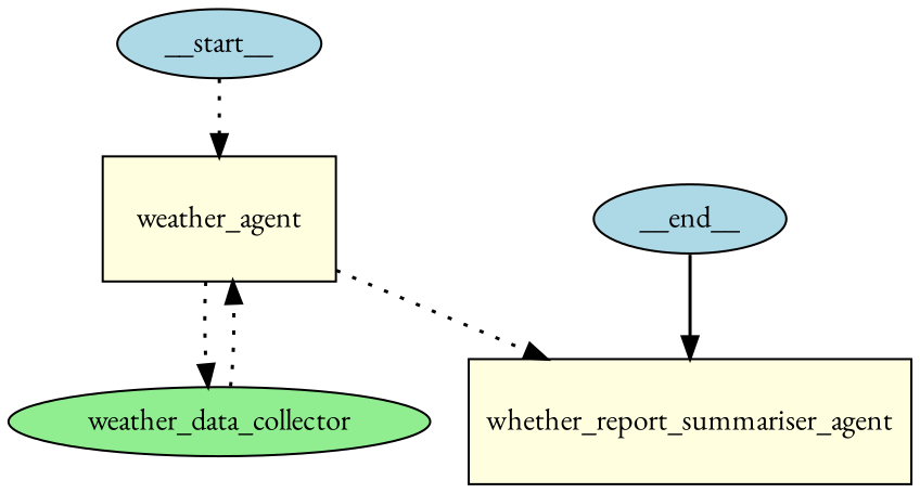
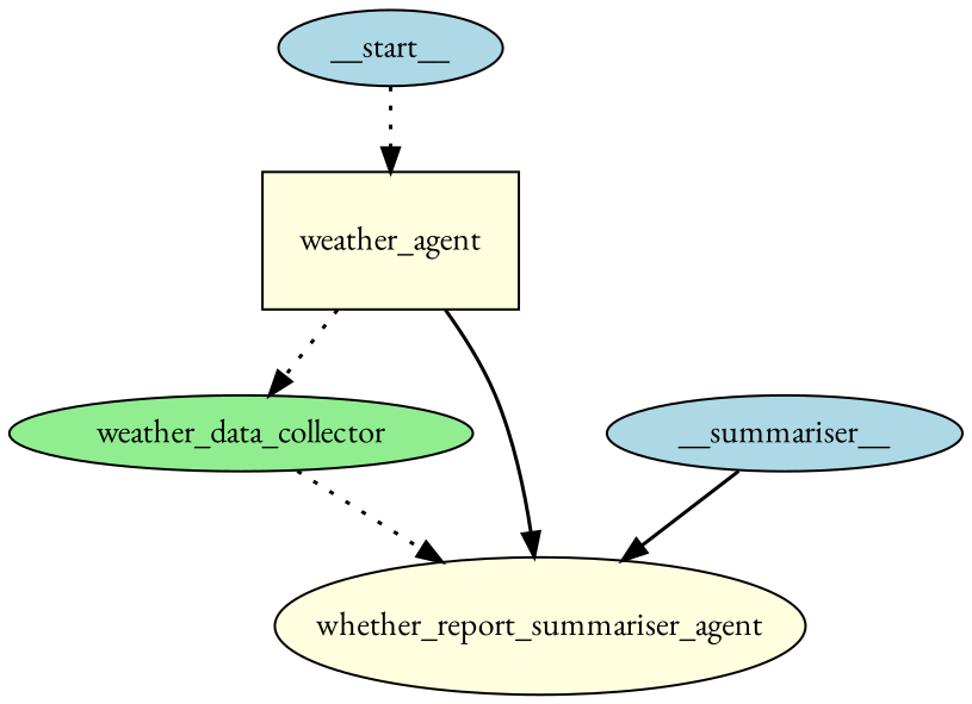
  digraph {
    fontname="EB Garamond"
    splines=true
    node [fillcolor=lightblue fontname="EB Garamond" shape=ellipse style=filled]
    edge [fontname="EB Garamond" penwidth=1.5 style=dotted]
    n1 [height=0.3 label=__start__ width=0.5]
    n2 [fillcolor=lightyellow height=0.8 label=weather_agent shape=box width=1.5]
    n3 [fillcolor=lightgreen height=0.3 label=weather_data_collector width=0.5]
-   n4 [fillcolor=lightyellow height=0.8 label=whether_report_summariser_agent shape=box width=1.5]
-   n5 [height=0.3 label=__end__ width=0.5]
+   n4 [fillcolor=lightyellow height=0.8 label=whether_report_summariser_agent width=1.5]
+   n5 [height=0.3 label=__summariser__ width=0.5]
    n1 -> n2
    n2 -> n3
-   n2 -> n4
-   n3 -> n2
+   n2 -> n4 [style=""]
+   n3 -> n4
    n5 -> n4 [style=""]
  }
